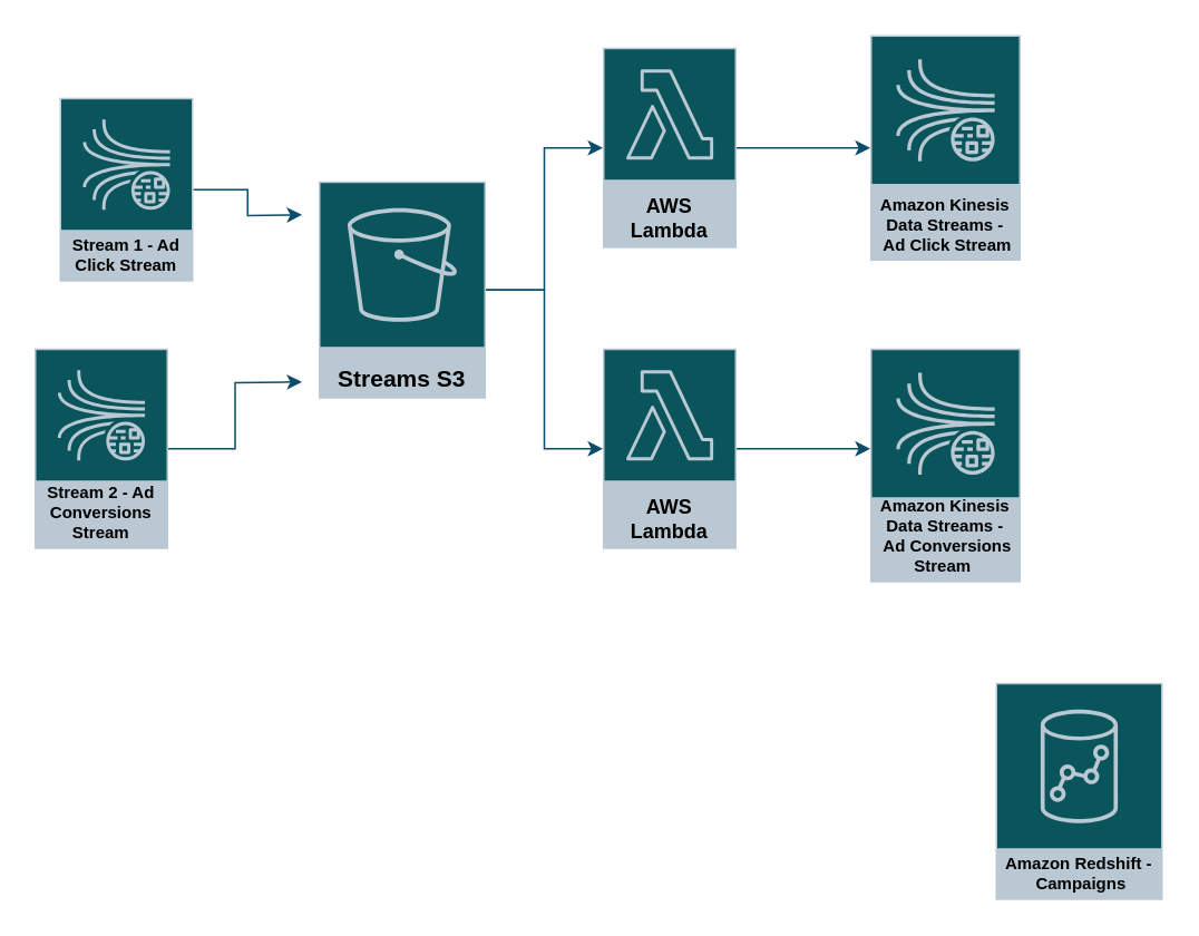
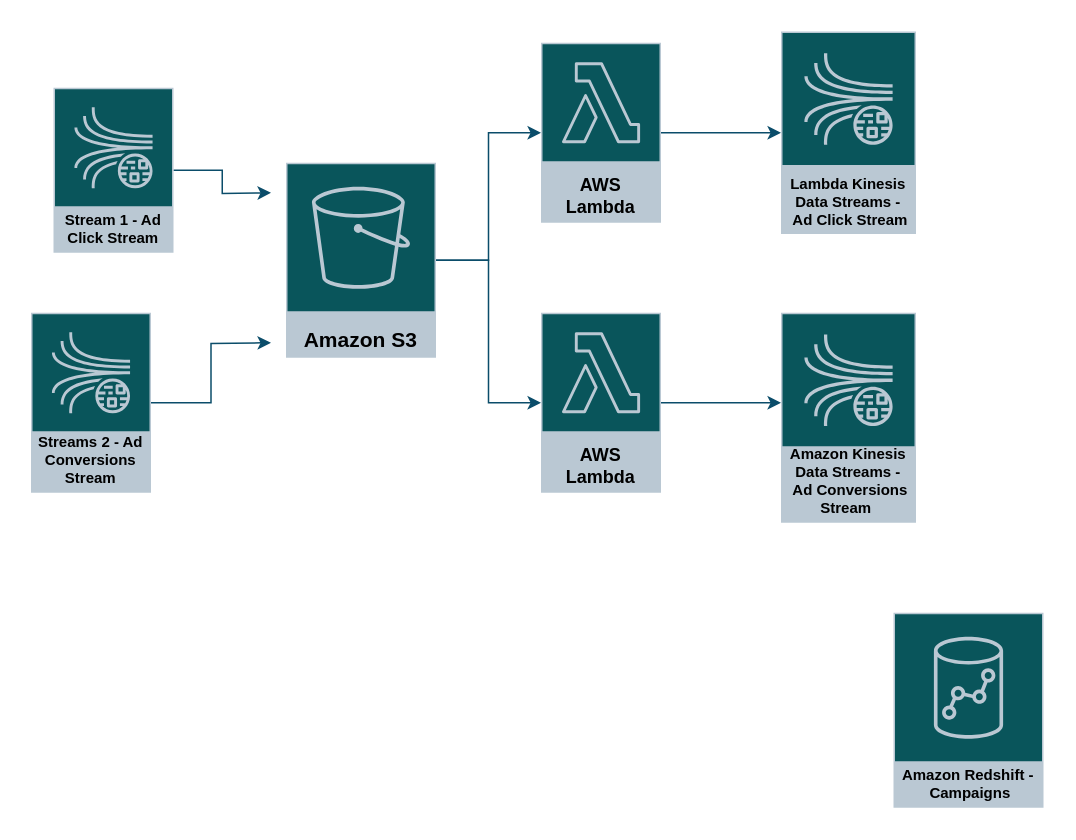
  <mxCell id="0" />
  <mxCell id="1" parent="0" />
  <mxCell id="2" value="&lt;font color=&quot;#000000&quot;&gt;Amazon Redshift -&amp;nbsp;Campaigns&lt;/font&gt;" style="sketch=0;outlineConnect=0;fontColor=#EEEEEE;strokeColor=#BAC8D3;fillColor=#09555B;dashed=0;verticalLabelPosition=middle;verticalAlign=bottom;align=center;html=1;whiteSpace=wrap;fontSize=10;fontStyle=1;spacing=3;shape=mxgraph.aws4.productIcon;prIcon=mxgraph.aws4.redshift;labelBackgroundColor=none;" vertex="1" parent="1"><mxGeometry x="595" y="408" width="100" height="130" as="geometry" /></mxCell>
  <mxCell id="3" style="edgeStyle=orthogonalEdgeStyle;rounded=0;orthogonalLoop=1;jettySize=auto;html=1;strokeColor=#0B4D6A;labelBackgroundColor=none;fontColor=default;" edge="1" parent="1" source="4"><mxGeometry relative="1" as="geometry"><mxPoint x="180" y="128" as="targetPoint" /></mxGeometry></mxCell>
  <mxCell id="4" value="&lt;font style=&quot;&quot;&gt;&lt;font color=&quot;#000000&quot; style=&quot;font-size: 10px;&quot;&gt;Stream 1 - Ad Click Stream&lt;/font&gt;&lt;br&gt;&lt;/font&gt;" style="sketch=0;outlineConnect=0;fontColor=#EEEEEE;strokeColor=#BAC8D3;fillColor=#09555B;dashed=0;verticalLabelPosition=middle;verticalAlign=bottom;align=center;html=1;whiteSpace=wrap;fontSize=10;fontStyle=1;spacing=3;shape=mxgraph.aws4.productIcon;prIcon=mxgraph.aws4.kinesis_data_streams;labelBackgroundColor=none;" vertex="1" parent="1"><mxGeometry x="35" y="58" width="80" height="110" as="geometry" /></mxCell>
  <mxCell id="5" style="edgeStyle=orthogonalEdgeStyle;rounded=0;orthogonalLoop=1;jettySize=auto;html=1;strokeColor=#0B4D6A;labelBackgroundColor=none;fontColor=default;" edge="1" parent="1" source="6"><mxGeometry relative="1" as="geometry"><mxPoint x="180" y="228" as="targetPoint" /></mxGeometry></mxCell>
- <mxCell id="6" value="&lt;font style=&quot;&quot;&gt;&lt;font color=&quot;#000000&quot; style=&quot;font-size: 10px;&quot;&gt;Stream 2 - Ad Conversions Stream&lt;/font&gt;&lt;br&gt;&lt;/font&gt;" style="sketch=0;outlineConnect=0;fontColor=#EEEEEE;strokeColor=#BAC8D3;fillColor=#09555B;dashed=0;verticalLabelPosition=middle;verticalAlign=bottom;align=center;html=1;whiteSpace=wrap;fontSize=10;fontStyle=1;spacing=3;shape=mxgraph.aws4.productIcon;prIcon=mxgraph.aws4.kinesis_data_streams;labelBackgroundColor=none;" vertex="1" parent="1"><mxGeometry x="20" y="208" width="80" height="120" as="geometry" /></mxCell>
+ <mxCell id="6" value="&lt;font style=&quot;&quot;&gt;&lt;font color=&quot;#000000&quot; style=&quot;font-size: 10px;&quot;&gt;Streams 2 - Ad Conversions Stream&lt;/font&gt;&lt;br&gt;&lt;/font&gt;" style="sketch=0;outlineConnect=0;fontColor=#EEEEEE;strokeColor=#BAC8D3;fillColor=#09555B;dashed=0;verticalLabelPosition=middle;verticalAlign=bottom;align=center;html=1;whiteSpace=wrap;fontSize=10;fontStyle=1;spacing=3;shape=mxgraph.aws4.productIcon;prIcon=mxgraph.aws4.kinesis_data_streams;labelBackgroundColor=none;" vertex="1" parent="1"><mxGeometry x="20" y="208" width="80" height="120" as="geometry" /></mxCell>
  <mxCell id="7" style="edgeStyle=orthogonalEdgeStyle;rounded=0;orthogonalLoop=1;jettySize=auto;html=1;strokeColor=#0B4D6A;labelBackgroundColor=none;fontColor=default;" edge="1" parent="1" source="9" target="11"><mxGeometry relative="1" as="geometry" /></mxCell>
  <mxCell id="8" style="edgeStyle=orthogonalEdgeStyle;rounded=0;orthogonalLoop=1;jettySize=auto;html=1;strokeColor=#0B4D6A;labelBackgroundColor=none;fontColor=default;" edge="1" parent="1" source="9" target="13"><mxGeometry relative="1" as="geometry" /></mxCell>
- <mxCell id="9" value="&lt;font color=&quot;#000000&quot; style=&quot;font-size: 14px;&quot;&gt;Streams S3&lt;/font&gt;" style="sketch=0;outlineConnect=0;fontColor=#EEEEEE;strokeColor=#BAC8D3;fillColor=#09555B;dashed=0;verticalLabelPosition=middle;verticalAlign=bottom;align=center;html=1;whiteSpace=wrap;fontSize=10;fontStyle=1;spacing=3;shape=mxgraph.aws4.productIcon;prIcon=mxgraph.aws4.s3;labelBackgroundColor=none;" vertex="1" parent="1"><mxGeometry x="190" y="108" width="100" height="130" as="geometry" /></mxCell>
+ <mxCell id="9" value="&lt;font color=&quot;#000000&quot; style=&quot;font-size: 14px;&quot;&gt;Amazon S3&lt;/font&gt;" style="sketch=0;outlineConnect=0;fontColor=#EEEEEE;strokeColor=#BAC8D3;fillColor=#09555B;dashed=0;verticalLabelPosition=middle;verticalAlign=bottom;align=center;html=1;whiteSpace=wrap;fontSize=10;fontStyle=1;spacing=3;shape=mxgraph.aws4.productIcon;prIcon=mxgraph.aws4.s3;labelBackgroundColor=none;" vertex="1" parent="1"><mxGeometry x="190" y="108" width="100" height="130" as="geometry" /></mxCell>
  <mxCell id="10" style="edgeStyle=orthogonalEdgeStyle;rounded=0;orthogonalLoop=1;jettySize=auto;html=1;strokeColor=#0B4D6A;labelBackgroundColor=none;fontColor=default;" edge="1" parent="1" source="11" target="14"><mxGeometry relative="1" as="geometry" /></mxCell>
  <mxCell id="11" value="&lt;font color=&quot;#000000&quot; style=&quot;font-size: 12px;&quot;&gt;AWS Lambda&lt;/font&gt;" style="sketch=0;outlineConnect=0;fontColor=#EEEEEE;strokeColor=#BAC8D3;fillColor=#09555B;dashed=0;verticalLabelPosition=middle;verticalAlign=bottom;align=center;html=1;whiteSpace=wrap;fontSize=10;fontStyle=1;spacing=3;shape=mxgraph.aws4.productIcon;prIcon=mxgraph.aws4.lambda;labelBackgroundColor=none;" vertex="1" parent="1"><mxGeometry x="360" y="28" width="80" height="120" as="geometry" /></mxCell>
  <mxCell id="12" style="edgeStyle=orthogonalEdgeStyle;rounded=0;orthogonalLoop=1;jettySize=auto;html=1;strokeColor=#0B4D6A;labelBackgroundColor=none;fontColor=default;" edge="1" parent="1" source="13"><mxGeometry relative="1" as="geometry"><mxPoint x="520" y="268" as="targetPoint" /></mxGeometry></mxCell>
  <mxCell id="13" value="&lt;font color=&quot;#000000&quot; style=&quot;font-size: 12px;&quot;&gt;AWS Lambda&lt;/font&gt;" style="sketch=0;outlineConnect=0;fontColor=#EEEEEE;strokeColor=#BAC8D3;fillColor=#09555B;dashed=0;verticalLabelPosition=middle;verticalAlign=bottom;align=center;html=1;whiteSpace=wrap;fontSize=10;fontStyle=1;spacing=3;shape=mxgraph.aws4.productIcon;prIcon=mxgraph.aws4.lambda;labelBackgroundColor=none;" vertex="1" parent="1"><mxGeometry x="360" y="208" width="80" height="120" as="geometry" /></mxCell>
- <mxCell id="14" value="&lt;font color=&quot;#000000&quot;&gt;Amazon Kinesis Data Streams -&amp;nbsp;Ad Click Stream&lt;/font&gt;" style="sketch=0;outlineConnect=0;fontColor=#EEEEEE;strokeColor=#BAC8D3;fillColor=#09555B;dashed=0;verticalLabelPosition=middle;verticalAlign=bottom;align=center;html=1;whiteSpace=wrap;fontSize=10;fontStyle=1;spacing=3;shape=mxgraph.aws4.productIcon;prIcon=mxgraph.aws4.kinesis_data_streams;labelBackgroundColor=none;" vertex="1" parent="1"><mxGeometry x="520" y="20.5" width="90" height="135" as="geometry" /></mxCell>
+ <mxCell id="14" value="&lt;font color=&quot;#000000&quot;&gt;Lambda Kinesis Data Streams -&amp;nbsp;Ad Click Stream&lt;/font&gt;" style="sketch=0;outlineConnect=0;fontColor=#EEEEEE;strokeColor=#BAC8D3;fillColor=#09555B;dashed=0;verticalLabelPosition=middle;verticalAlign=bottom;align=center;html=1;whiteSpace=wrap;fontSize=10;fontStyle=1;spacing=3;shape=mxgraph.aws4.productIcon;prIcon=mxgraph.aws4.kinesis_data_streams;labelBackgroundColor=none;" vertex="1" parent="1"><mxGeometry x="520" y="20.5" width="90" height="135" as="geometry" /></mxCell>
  <mxCell id="15" value="&lt;font color=&quot;#000000&quot;&gt;Amazon Kinesis Data Streams -&amp;nbsp;Ad Conversions Stream&amp;nbsp;&lt;/font&gt;" style="sketch=0;outlineConnect=0;fontColor=#EEEEEE;strokeColor=#BAC8D3;fillColor=#09555B;dashed=0;verticalLabelPosition=middle;verticalAlign=bottom;align=center;html=1;whiteSpace=wrap;fontSize=10;fontStyle=1;spacing=3;shape=mxgraph.aws4.productIcon;prIcon=mxgraph.aws4.kinesis_data_streams;labelBackgroundColor=none;" vertex="1" parent="1"><mxGeometry x="520" y="208" width="90" height="140" as="geometry" /></mxCell>
